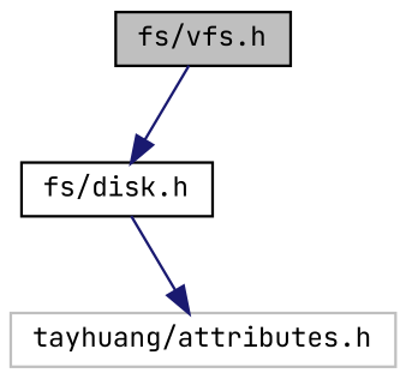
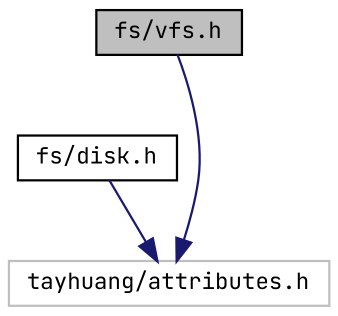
  digraph {
    fontname="JetBrains Mono"
    node [color=black fillcolor=white fontname="JetBrains Mono" fontsize=10 shape=record style=filled]
    edge [color=midnightblue fontname="JetBrains Mono" fontsize=10 labelfontname=Helvetica labelfontsize=10 style=solid]
    n1 [fillcolor=grey75 fontcolor=black height=0.2 label="fs/vfs.h" width=0.4]
    n2 [height=0.2 label="fs/disk.h" width=0.4]
    n3 [color=grey75 height=0.2 label="tayhuang/attributes.h" width=0.4]
-   n1 -> n2
+   n1 -> n3
    n2 -> n3
  }
